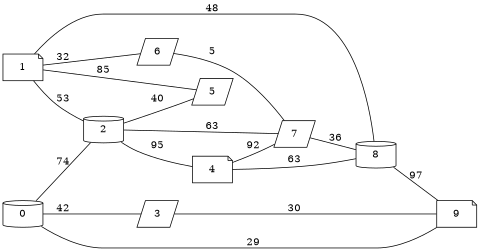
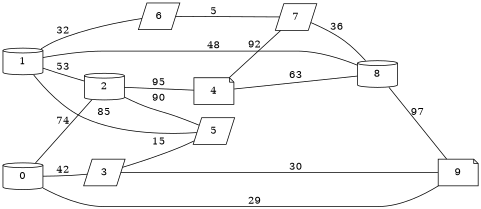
  graph {
    rankdir=LR
    node [shape=cylinder]
    0
    2
    3 [shape=parallelogram]
    9 [shape=note]
    5 [shape=parallelogram]
    4 [shape=note]
    7 [shape=parallelogram]
    8
-   1 [shape=note]
+   1
    6 [shape=parallelogram]
    0 -- 2 [label=74]
    0 -- 3 [label=42]
    0 -- 9 [label=29]
-   2 -- 5 [label=40]
+   2 -- 5 [label=90]
    2 -- 4 [label=95]
-   2 -- 7 [label=63]
    3 -- 9 [label=30]
+   3 -- 5 [label=15]
    4 -- 7 [label=92]
    4 -- 8 [label=63]
    7 -- 8 [label=36]
    8 -- 9 [label=97]
    1 -- 2 [label=53]
    1 -- 5 [label=85]
    1 -- 8 [label=48]
    1 -- 6 [label=32]
    6 -- 7 [label=5]
  }
